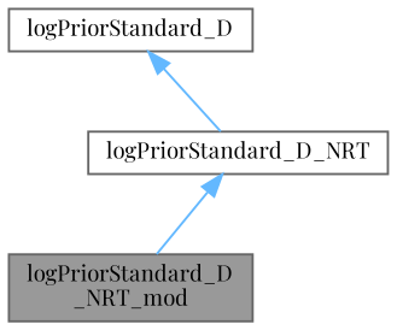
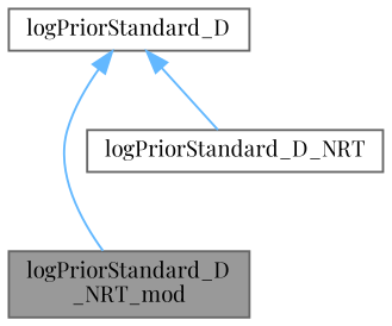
  digraph {
    fontname="Playfair Display"
    node [color=gray40 fillcolor=white fontname="Playfair Display" fontsize=10 shape=box style=filled]
    edge [color=steelblue1 dir=back fontname="Playfair Display" fontsize=10 labelfontname=Helvetica labelfontsize=10 style=solid]
    n1 [fillcolor=grey60 fontcolor=black height=0.2 label="logPriorStandard_D\l_NRT_mod" width=0.4]
    n2 [height=0.2 label=logPriorStandard_D_NRT width=0.4]
    n3 [height=0.2 label=logPriorStandard_D width=0.4]
-   n2 -> n1
+   n3 -> n1
    n3 -> n2
  }
